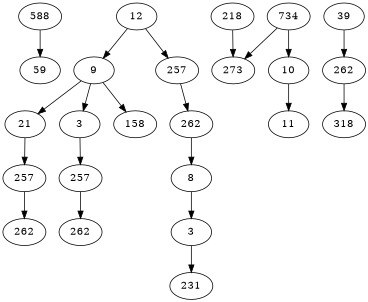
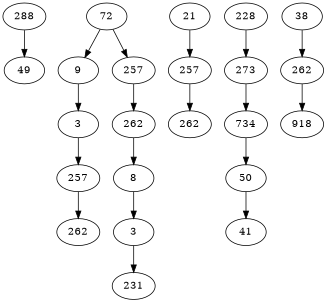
  digraph {
-   n1 [label=588]
-   n2 [label=59]
-   n3 [label=12]
+   n1 [label=288]
+   n2 [label=49]
+   n3 [label=72]
    n4 [label=9]
    n5 [label=257]
    n6 [label=21]
    n7 [label=3]
-   n8 [label=158]
    n9 [label=262]
    n10 [label=257]
    n11 [label=257]
    n12 [label=8]
    n13 [label=262]
    n14 [label=262]
-   n15 [label=218]
+   n15 [label=228]
    n16 [label=273]
    n17 [label=734]
-   n18 [label=10]
-   n19 [label=11]
-   n20 [label=39]
+   n18 [label=50]
+   n19 [label=41]
+   n20 [label=38]
    n21 [label=262]
-   n22 [label=318]
+   n22 [label=918]
    n23 [label=3]
    n24 [label=231]
    n1 -> n2
    n3 -> n4
    n3 -> n5
-   n4 -> n6
    n4 -> n7
-   n4 -> n8
    n5 -> n9
    n6 -> n10
    n7 -> n11
    n9 -> n12
    n10 -> n13
    n11 -> n14
    n12 -> n23
    n15 -> n16
-   n17 -> n16
+   n16 -> n17
    n17 -> n18
    n18 -> n19
    n20 -> n21
    n21 -> n22
    n23 -> n24
  }
